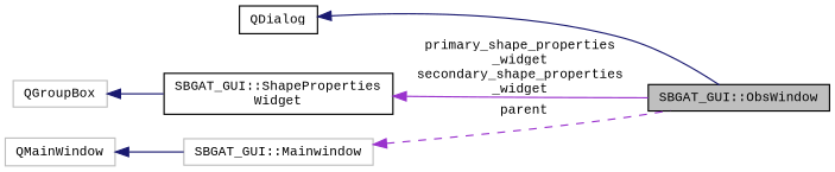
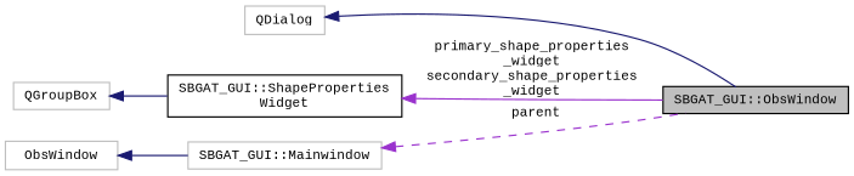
  digraph {
    fontname="Liberation Mono"
    rankdir=LR
    node [color=grey75 fillcolor=white fontname="Liberation Mono" fontsize=10 shape=record style=filled]
    edge [color=midnightblue dir=back fontname="Liberation Mono" fontsize=10 labelfontname=Helvetica labelfontsize=10 style=solid]
    n1 [color=black fillcolor=grey75 fontcolor=black height=0.2 label="SBGAT_GUI::ObsWindow" width=0.4]
-   n2 [color=black height=0.2 label=QDialog width=0.4]
+   n2 [height=0.2 label=QDialog width=0.4]
    n3 [color=black height=0.2 label="SBGAT_GUI::ShapeProperties\lWidget" width=0.4]
    n4 [height=0.2 label=QGroupBox width=0.4]
    n5 [height=0.2 label="SBGAT_GUI::Mainwindow" width=0.4]
-   n6 [height=0.2 label=QMainWindow width=0.4]
+   n6 [height=0.2 label=ObsWindow width=0.4]
    n2 -> n1
    n3 -> n1 [color=darkorchid3 label=" primary_shape_properties\l_widget\nsecondary_shape_properties\l_widget"]
    n4 -> n3
    n5 -> n1 [color=darkorchid3 label=" parent" style=dashed]
    n6 -> n5
  }
